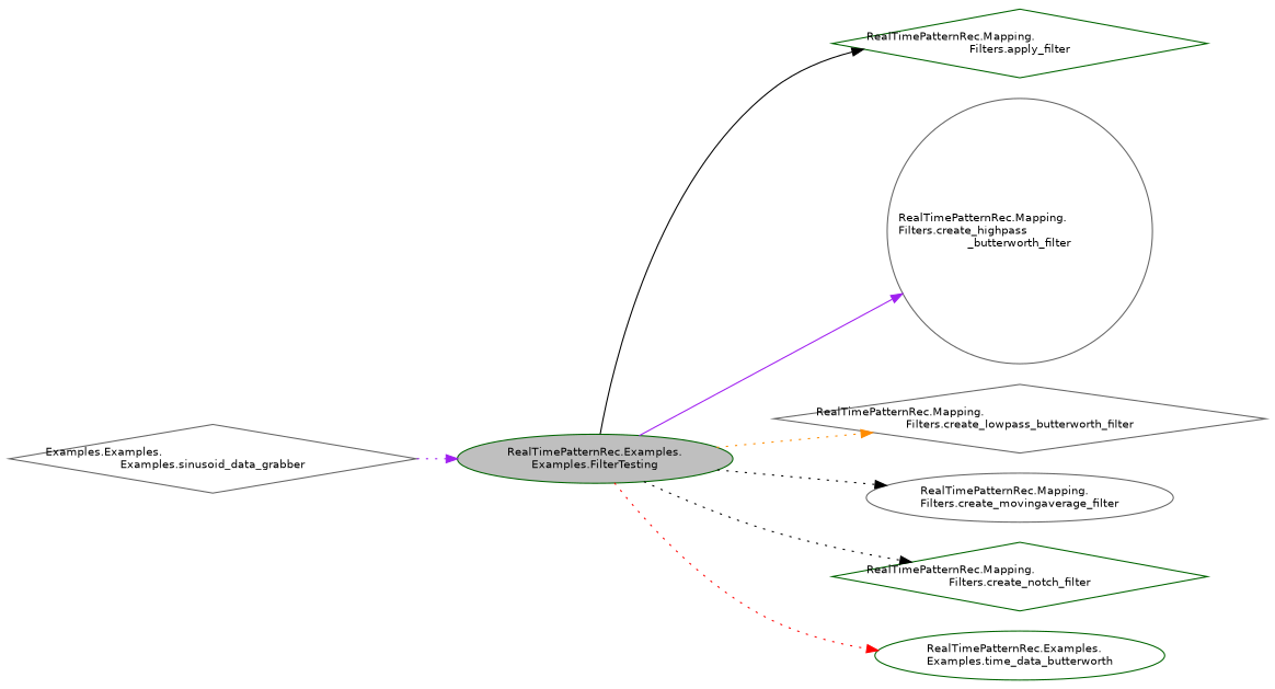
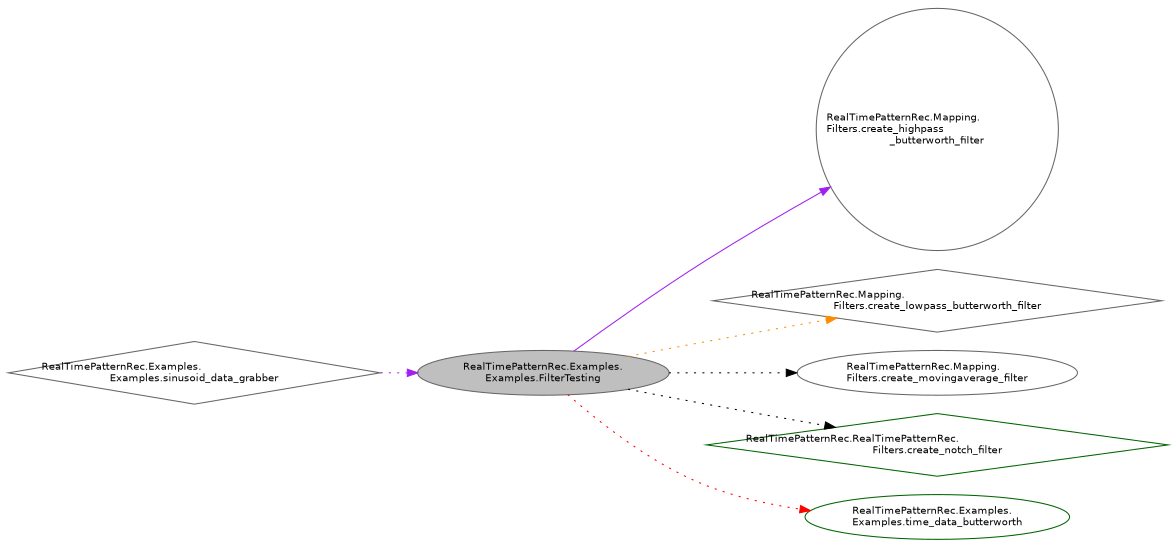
  digraph {
    rankdir=LR
    node [color=darkgreen fillcolor=white fontname=Helvetica fontsize=10 shape=diamond style=filled]
    edge [color=black fontname=Helvetica fontsize=10 labelfontname=Helvetica labelfontsize=10 style=dotted]
-   n1 [fillcolor=grey75 fontcolor=black height=0.2 label="RealTimePatternRec.Examples.\lExamples.FilterTesting" shape=ellipse width=0.4]
-   n2 [height=0.2 label="RealTimePatternRec.Mapping.\lFilters.apply_filter" width=0.4]
+   n1 [color=gray40 fillcolor=grey75 fontcolor=black height=0.2 label="RealTimePatternRec.Examples.\lExamples.FilterTesting" shape=ellipse width=0.4]
    n3 [color=gray40 height=0.2 label="RealTimePatternRec.Mapping.\lFilters.create_highpass\l_butterworth_filter" shape=circle width=0.4]
    n4 [color=gray40 height=0.2 label="RealTimePatternRec.Mapping.\lFilters.create_lowpass_butterworth_filter" width=0.4]
    n5 [color=gray40 height=0.2 label="RealTimePatternRec.Mapping.\lFilters.create_movingaverage_filter" shape=ellipse width=0.4]
-   n6 [height=0.2 label="RealTimePatternRec.Mapping.\lFilters.create_notch_filter" width=0.4]
+   n6 [height=0.2 label="RealTimePatternRec.RealTimePatternRec.\lFilters.create_notch_filter" width=0.4]
    n7 [height=0.2 label="RealTimePatternRec.Examples.\lExamples.time_data_butterworth" shape=ellipse width=0.4]
-   n8 [color=gray40 height=0.2 label="Examples.Examples.\lExamples.sinusoid_data_grabber" width=0.4]
-   n1 -> n2 [style=solid]
+   n8 [color=gray40 height=0.2 label="RealTimePatternRec.Examples.\lExamples.sinusoid_data_grabber" width=0.4]
    n1 -> n3 [color=purple style=solid]
    n1 -> n4 [color=darkorange]
    n1 -> n5
    n1 -> n6
    n1 -> n7 [color=red]
    n8 -> n1 [color=purple]
  }
